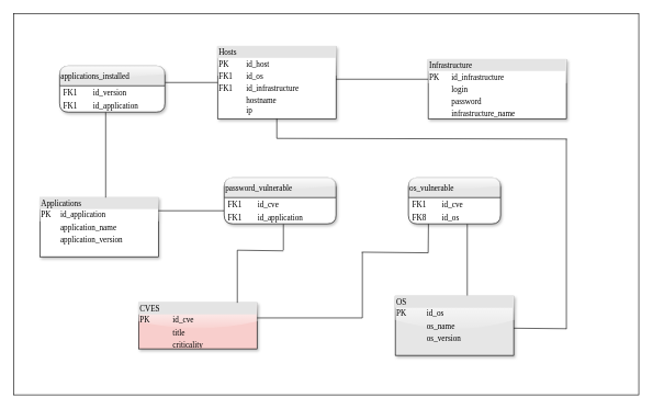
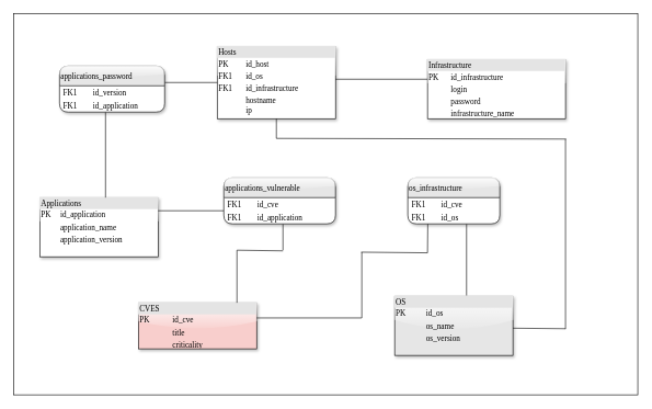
  <mxCell id="0" />
  <mxCell id="1" parent="0" />
  <mxCell id="2" value="" style="rounded=0;whiteSpace=wrap;html=1;shadow=0;glass=1;sketch=0;fontFamily=Verdana;strokeWidth=1;fillColor=none;gradientColor=none;align=left;" parent="1" vertex="1"><mxGeometry x="20" y="20" width="950" height="580" as="geometry" /></mxCell>
  <mxCell id="3" value="&lt;div style=&quot;box-sizing: border-box ; width: 100% ; background: #e4e4e4 ; padding: 2px&quot;&gt;Applications&lt;/div&gt;&lt;table style=&quot;width: 100% ; font-size: 1em&quot; cellpadding=&quot;2&quot; cellspacing=&quot;0&quot;&gt;&lt;tbody&gt;&lt;tr&gt;&lt;td&gt;PK&lt;/td&gt;&lt;td&gt;id_application&lt;/td&gt;&lt;/tr&gt;&lt;tr&gt;&lt;td&gt;&lt;br&gt;&lt;/td&gt;&lt;td&gt;application_name&lt;/td&gt;&lt;/tr&gt;&lt;tr&gt;&lt;td&gt;&lt;/td&gt;&lt;td&gt;application_version&lt;/td&gt;&lt;/tr&gt;&lt;/tbody&gt;&lt;/table&gt;" style="verticalAlign=top;align=left;overflow=fill;html=1;rounded=0;shadow=1;comic=0;labelBackgroundColor=none;strokeWidth=1;fontFamily=Verdana;fontSize=12;glass=1;" parent="1" vertex="1"><mxGeometry x="60" y="300" width="180" height="90" as="geometry" /></mxCell>
  <mxCell id="4" value="&lt;div style=&quot;box-sizing: border-box ; width: 100% ; background: #e4e4e4 ; padding: 2px&quot;&gt;Infrastructure&lt;/div&gt;&lt;table style=&quot;width: 100% ; font-size: 1em&quot; cellpadding=&quot;2&quot; cellspacing=&quot;0&quot;&gt;&lt;tbody&gt;&lt;tr&gt;&lt;td&gt;PK&lt;/td&gt;&lt;td&gt;id_infrastructure&lt;/td&gt;&lt;/tr&gt;&lt;tr&gt;&lt;td&gt;&lt;br&gt;&lt;/td&gt;&lt;td&gt;login&lt;/td&gt;&lt;/tr&gt;&lt;tr&gt;&lt;td&gt;&lt;/td&gt;&lt;td&gt;password&lt;/td&gt;&lt;/tr&gt;&lt;tr&gt;&lt;td&gt;&lt;br&gt;&lt;/td&gt;&lt;td&gt;infrastructure_name&lt;br&gt;&lt;/td&gt;&lt;/tr&gt;&lt;/tbody&gt;&lt;/table&gt;" style="verticalAlign=top;align=left;overflow=fill;html=1;rounded=0;shadow=1;comic=0;labelBackgroundColor=none;strokeWidth=1;fontFamily=Verdana;fontSize=12;glass=1;" parent="1" vertex="1"><mxGeometry x="650" y="90" width="210" height="90" as="geometry" /></mxCell>
  <mxCell id="5" value="&lt;div style=&quot;box-sizing: border-box ; width: 100% ; background: #e4e4e4 ; padding: 2px&quot;&gt;Hosts&lt;/div&gt;&lt;table style=&quot;width: 100% ; font-size: 1em&quot; cellpadding=&quot;2&quot; cellspacing=&quot;0&quot;&gt;&lt;tbody&gt;&lt;tr&gt;&lt;td&gt;PK&lt;/td&gt;&lt;td&gt;id_host&lt;/td&gt;&lt;/tr&gt;&lt;tr&gt;&lt;td&gt;FK1&lt;/td&gt;&lt;td&gt;id_os&lt;/td&gt;&lt;/tr&gt;&lt;tr&gt;&lt;td&gt;FK1&lt;/td&gt;&lt;td&gt;id_infrastructure&lt;/td&gt;&lt;/tr&gt;&lt;tr&gt;&lt;td&gt;&lt;br&gt;&lt;/td&gt;&lt;td&gt;hostname&lt;br&gt;ip&lt;/td&gt;&lt;/tr&gt;&lt;/tbody&gt;&lt;/table&gt;" style="verticalAlign=top;align=left;overflow=fill;html=1;rounded=0;shadow=1;comic=0;labelBackgroundColor=none;strokeWidth=1;fontFamily=Verdana;fontSize=12;glass=1;" parent="1" vertex="1"><mxGeometry x="330" y="70" width="180" height="110" as="geometry" /></mxCell>
  <mxCell id="6" value="" style="endArrow=none;html=1;rounded=0;entryX=0.5;entryY=1;entryDx=0;entryDy=0;" parent="1" edge="1"><mxGeometry width="50" height="50" relative="1" as="geometry"><mxPoint x="160" y="300" as="sourcePoint" /><mxPoint x="160" y="170" as="targetPoint" /></mxGeometry></mxCell>
  <mxCell id="7" value="" style="endArrow=none;html=1;rounded=0;entryX=0;entryY=0.5;entryDx=0;entryDy=0;" parent="1" target="5" edge="1"><mxGeometry width="50" height="50" relative="1" as="geometry"><mxPoint x="250" y="125" as="sourcePoint" /><mxPoint x="170" y="180" as="targetPoint" /></mxGeometry></mxCell>
  <mxCell id="8" value="&lt;div style=&quot;box-sizing: border-box ; width: 100% ; background: #e4e4e4 ; padding: 2px&quot;&gt;CVES&lt;/div&gt;&lt;table style=&quot;width: 100% ; font-size: 1em&quot; cellpadding=&quot;2&quot; cellspacing=&quot;0&quot;&gt;&lt;tbody&gt;&lt;tr&gt;&lt;td&gt;PK&lt;/td&gt;&lt;td&gt;id_cve&lt;/td&gt;&lt;/tr&gt;&lt;tr&gt;&lt;td&gt;&lt;br&gt;&lt;/td&gt;&lt;td&gt;title&lt;/td&gt;&lt;/tr&gt;&lt;tr&gt;&lt;td&gt;&lt;/td&gt;&lt;td&gt;criticality&lt;br&gt;&lt;/td&gt;&lt;/tr&gt;&lt;/tbody&gt;&lt;/table&gt;" style="verticalAlign=top;align=left;overflow=fill;html=1;rounded=0;shadow=1;comic=0;labelBackgroundColor=none;strokeWidth=1;fontFamily=Verdana;fontSize=12;sketch=0;glass=1;fillColor=#f8cecc;" parent="1" vertex="1"><mxGeometry x="210" y="460" width="180" height="70" as="geometry" /></mxCell>
  <mxCell id="9" value="" style="endArrow=none;html=1;rounded=0;" parent="1" edge="1"><mxGeometry width="50" height="50" relative="1" as="geometry"><mxPoint x="340" y="320" as="sourcePoint" /><mxPoint x="240" y="320" as="targetPoint" /></mxGeometry></mxCell>
  <mxCell id="10" value="" style="endArrow=none;html=1;rounded=0;entryX=0.5;entryY=1;entryDx=0;entryDy=0;" parent="1" edge="1"><mxGeometry width="50" height="50" relative="1" as="geometry"><mxPoint x="709.41" y="470" as="sourcePoint" /><mxPoint x="709.41" y="340" as="targetPoint" /></mxGeometry></mxCell>
  <mxCell id="11" value="" style="endArrow=none;html=1;rounded=0;" parent="1" edge="1"><mxGeometry width="50" height="50" relative="1" as="geometry"><mxPoint x="390" y="483" as="sourcePoint" /><mxPoint x="550" y="483" as="targetPoint" /></mxGeometry></mxCell>
  <mxCell id="12" value="" style="endArrow=none;html=1;rounded=0;" parent="1" edge="1"><mxGeometry width="50" height="50" relative="1" as="geometry"><mxPoint x="550" y="383" as="sourcePoint" /><mxPoint x="550" y="483" as="targetPoint" /></mxGeometry></mxCell>
  <mxCell id="13" value="" style="endArrow=none;html=1;rounded=0;exitX=1;exitY=0.25;exitDx=0;exitDy=0;" parent="1" edge="1"><mxGeometry width="50" height="50" relative="1" as="geometry"><mxPoint x="549" y="383" as="sourcePoint" /><mxPoint x="650" y="384" as="targetPoint" /></mxGeometry></mxCell>
  <mxCell id="14" value="" style="endArrow=none;html=1;rounded=0;exitX=0.169;exitY=1.067;exitDx=0;exitDy=0;exitPerimeter=0;" parent="1" edge="1"><mxGeometry width="50" height="50" relative="1" as="geometry"><mxPoint x="650.42" y="338.69" as="sourcePoint" /><mxPoint x="650" y="384" as="targetPoint" /></mxGeometry></mxCell>
  <mxCell id="15" value="" style="endArrow=none;html=1;rounded=0;" parent="1" edge="1"><mxGeometry width="50" height="50" relative="1" as="geometry"><mxPoint x="510" y="120" as="sourcePoint" /><mxPoint x="650" y="120" as="targetPoint" /></mxGeometry></mxCell>
  <mxCell id="16" value="" style="endArrow=none;html=1;rounded=0;" parent="1" edge="1"><mxGeometry width="50" height="50" relative="1" as="geometry"><mxPoint x="360" y="380" as="sourcePoint" /><mxPoint x="360" y="460" as="targetPoint" /></mxGeometry></mxCell>
  <mxCell id="17" value="" style="endArrow=none;html=1;rounded=0;exitX=1;exitY=0.25;exitDx=0;exitDy=0;" parent="1" edge="1"><mxGeometry width="50" height="50" relative="1" as="geometry"><mxPoint x="360" y="380" as="sourcePoint" /><mxPoint x="430" y="381" as="targetPoint" /></mxGeometry></mxCell>
  <mxCell id="18" value="" style="endArrow=none;html=1;rounded=0;exitX=0.5;exitY=1;exitDx=0;exitDy=0;" parent="1" edge="1"><mxGeometry width="50" height="50" relative="1" as="geometry"><mxPoint x="430" y="340" as="sourcePoint" /><mxPoint x="430" y="380" as="targetPoint" /></mxGeometry></mxCell>
  <mxCell id="19" value="" style="endArrow=none;html=1;rounded=0;exitX=0.5;exitY=1;exitDx=0;exitDy=0;" parent="1" source="5" edge="1"><mxGeometry width="50" height="50" relative="1" as="geometry"><mxPoint x="660.42" y="348.69" as="sourcePoint" /><mxPoint x="420" y="210" as="targetPoint" /></mxGeometry></mxCell>
  <mxCell id="20" value="" style="endArrow=none;html=1;rounded=0;exitX=1;exitY=0.25;exitDx=0;exitDy=0;" parent="1" edge="1"><mxGeometry width="50" height="50" relative="1" as="geometry"><mxPoint x="420" y="210" as="sourcePoint" /><mxPoint x="861" y="211" as="targetPoint" /></mxGeometry></mxCell>
  <mxCell id="21" value="" style="endArrow=none;html=1;rounded=0;" parent="1" edge="1"><mxGeometry width="50" height="50" relative="1" as="geometry"><mxPoint x="860" y="211" as="sourcePoint" /><mxPoint x="860" y="500" as="targetPoint" /></mxGeometry></mxCell>
  <mxCell id="22" value="" style="endArrow=none;html=1;rounded=0;exitX=1;exitY=0.25;exitDx=0;exitDy=0;" parent="1" edge="1"><mxGeometry width="50" height="50" relative="1" as="geometry"><mxPoint x="759" y="498.41" as="sourcePoint" /><mxPoint x="860" y="499.41" as="targetPoint" /></mxGeometry></mxCell>
  <mxCell id="23" value="&lt;div style=&quot;box-sizing: border-box ; width: 100% ; background: #e4e4e4 ; padding: 2px&quot;&gt;OS&lt;/div&gt;&lt;table style=&quot;width: 100% ; font-size: 1em&quot; cellpadding=&quot;2&quot; cellspacing=&quot;0&quot;&gt;&lt;tbody&gt;&lt;tr&gt;&lt;td&gt;PK&lt;/td&gt;&lt;td&gt;id_os&lt;/td&gt;&lt;/tr&gt;&lt;tr&gt;&lt;td&gt;&lt;br&gt;&lt;/td&gt;&lt;td&gt;os_name&lt;/td&gt;&lt;/tr&gt;&lt;tr&gt;&lt;td&gt;&lt;/td&gt;&lt;td&gt;os_version&lt;/td&gt;&lt;/tr&gt;&lt;tr&gt;&lt;td&gt;&lt;/td&gt;&lt;td&gt;&lt;br&gt;&lt;/td&gt;&lt;/tr&gt;&lt;/tbody&gt;&lt;/table&gt;" style="verticalAlign=top;align=left;overflow=fill;html=1;rounded=0;shadow=1;comic=0;labelBackgroundColor=none;strokeWidth=1;fontFamily=Verdana;fontSize=12;glass=1;sketch=0;fillColor=#e6e6e6;" parent="1" vertex="1"><mxGeometry x="600" y="450" width="180" height="90" as="geometry" /></mxCell>
- <mxCell id="24" value="os_vulnerable" style="swimlane;fontStyle=0;childLayout=stackLayout;horizontal=1;startSize=30;horizontalStack=0;resizeParent=1;resizeParentMax=0;resizeLast=0;collapsible=1;marginBottom=0;rounded=1;shadow=1;glass=1;sketch=0;fontFamily=Verdana;strokeWidth=1;align=left;swimlaneFillColor=#FFFFFF;fillColor=#E6E6E6;" parent="1" vertex="1"><mxGeometry x="620" y="270" width="140" height="70" as="geometry" /></mxCell>
+ <mxCell id="24" value="os_infrastructure" style="swimlane;fontStyle=0;childLayout=stackLayout;horizontal=1;startSize=30;horizontalStack=0;resizeParent=1;resizeParentMax=0;resizeLast=0;collapsible=1;marginBottom=0;rounded=1;shadow=1;glass=1;sketch=0;fontFamily=Verdana;strokeWidth=1;align=left;swimlaneFillColor=#FFFFFF;fillColor=#E6E6E6;" parent="1" vertex="1"><mxGeometry x="620" y="270" width="140" height="70" as="geometry" /></mxCell>
  <mxCell id="25" value="FK1        id_cve" style="text;strokeColor=none;fillColor=none;align=left;verticalAlign=middle;spacingLeft=4;spacingRight=4;overflow=hidden;points=[[0,0.5],[1,0.5]];portConstraint=eastwest;rotatable=0;rounded=1;shadow=0;glass=1;sketch=0;fontFamily=Verdana;" parent="24" vertex="1"><mxGeometry y="30" width="140" height="20" as="geometry" /></mxCell>
- <mxCell id="26" value="FK8        id_os" style="text;strokeColor=none;fillColor=none;align=left;verticalAlign=middle;spacingLeft=4;spacingRight=4;overflow=hidden;points=[[0,0.5],[1,0.5]];portConstraint=eastwest;rotatable=0;rounded=1;shadow=0;glass=1;sketch=0;fontFamily=Verdana;" parent="24" vertex="1"><mxGeometry y="50" width="140" height="20" as="geometry" /></mxCell>
- <mxCell id="27" value="password_vulnerable" style="swimlane;fontStyle=0;childLayout=stackLayout;horizontal=1;startSize=30;horizontalStack=0;resizeParent=1;resizeParentMax=0;resizeLast=0;collapsible=1;marginBottom=0;rounded=1;shadow=1;glass=1;sketch=0;fontFamily=Verdana;strokeWidth=1;align=left;swimlaneFillColor=#FFFFFF;fillColor=#E6E6E6;" parent="1" vertex="1"><mxGeometry x="340" y="270" width="170" height="70" as="geometry"><mxRectangle x="350" y="270" width="170" height="30" as="alternateBounds" /></mxGeometry></mxCell>
+ <mxCell id="26" value="FK1        id_os" style="text;strokeColor=none;fillColor=none;align=left;verticalAlign=middle;spacingLeft=4;spacingRight=4;overflow=hidden;points=[[0,0.5],[1,0.5]];portConstraint=eastwest;rotatable=0;rounded=1;shadow=0;glass=1;sketch=0;fontFamily=Verdana;" parent="24" vertex="1"><mxGeometry y="50" width="140" height="20" as="geometry" /></mxCell>
+ <mxCell id="27" value="applications_vulnerable" style="swimlane;fontStyle=0;childLayout=stackLayout;horizontal=1;startSize=30;horizontalStack=0;resizeParent=1;resizeParentMax=0;resizeLast=0;collapsible=1;marginBottom=0;rounded=1;shadow=1;glass=1;sketch=0;fontFamily=Verdana;strokeWidth=1;align=left;swimlaneFillColor=#FFFFFF;fillColor=#E6E6E6;" parent="1" vertex="1"><mxGeometry x="340" y="270" width="170" height="70" as="geometry"><mxRectangle x="350" y="270" width="170" height="30" as="alternateBounds" /></mxGeometry></mxCell>
  <mxCell id="28" value="FK1        id_cve" style="text;strokeColor=none;fillColor=none;align=left;verticalAlign=middle;spacingLeft=4;spacingRight=4;overflow=hidden;points=[[0,0.5],[1,0.5]];portConstraint=eastwest;rotatable=0;rounded=1;shadow=0;glass=1;sketch=0;fontFamily=Verdana;" parent="27" vertex="1"><mxGeometry y="30" width="170" height="20" as="geometry" /></mxCell>
  <mxCell id="29" value="FK1        id_application" style="text;strokeColor=none;fillColor=none;align=left;verticalAlign=middle;spacingLeft=4;spacingRight=4;overflow=hidden;points=[[0,0.5],[1,0.5]];portConstraint=eastwest;rotatable=0;rounded=1;shadow=0;glass=1;sketch=0;fontFamily=Verdana;" parent="27" vertex="1"><mxGeometry y="50" width="170" height="20" as="geometry" /></mxCell>
- <mxCell id="30" value="applications_installed" style="swimlane;fontStyle=0;childLayout=stackLayout;horizontal=1;startSize=30;horizontalStack=0;resizeParent=1;resizeParentMax=0;resizeLast=0;collapsible=1;marginBottom=0;rounded=1;shadow=1;glass=1;sketch=0;fontFamily=Verdana;strokeWidth=1;align=left;swimlaneFillColor=#FFFFFF;fillColor=#E6E6E6;" parent="1" vertex="1"><mxGeometry x="90" y="100" width="160" height="70" as="geometry" /></mxCell>
+ <mxCell id="30" value="applications_password" style="swimlane;fontStyle=0;childLayout=stackLayout;horizontal=1;startSize=30;horizontalStack=0;resizeParent=1;resizeParentMax=0;resizeLast=0;collapsible=1;marginBottom=0;rounded=1;shadow=1;glass=1;sketch=0;fontFamily=Verdana;strokeWidth=1;align=left;swimlaneFillColor=#FFFFFF;fillColor=#E6E6E6;" parent="1" vertex="1"><mxGeometry x="90" y="100" width="160" height="70" as="geometry" /></mxCell>
  <mxCell id="31" value="FK1        id_version" style="text;strokeColor=none;fillColor=none;align=left;verticalAlign=middle;spacingLeft=4;spacingRight=4;overflow=hidden;points=[[0,0.5],[1,0.5]];portConstraint=eastwest;rotatable=0;rounded=1;shadow=0;glass=1;sketch=0;fontFamily=Verdana;" parent="30" vertex="1"><mxGeometry y="30" width="160" height="20" as="geometry" /></mxCell>
  <mxCell id="32" value="FK1        id_application" style="text;strokeColor=none;fillColor=none;align=left;verticalAlign=middle;spacingLeft=4;spacingRight=4;overflow=hidden;points=[[0,0.5],[1,0.5]];portConstraint=eastwest;rotatable=0;rounded=1;shadow=0;glass=1;sketch=0;fontFamily=Verdana;" parent="30" vertex="1"><mxGeometry y="50" width="160" height="20" as="geometry" /></mxCell>
